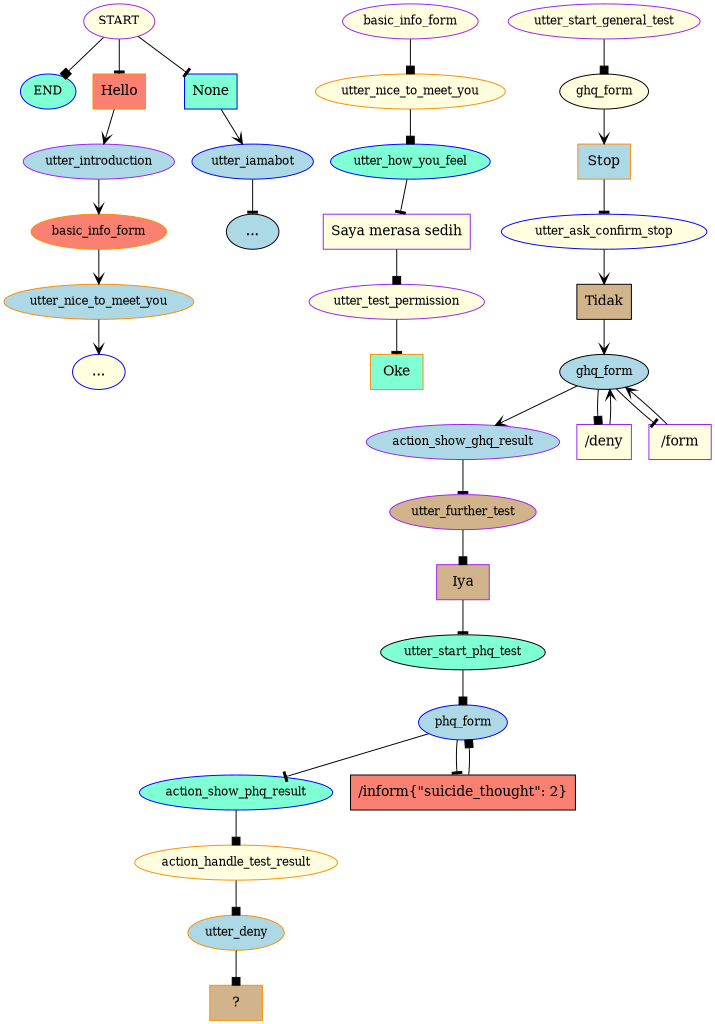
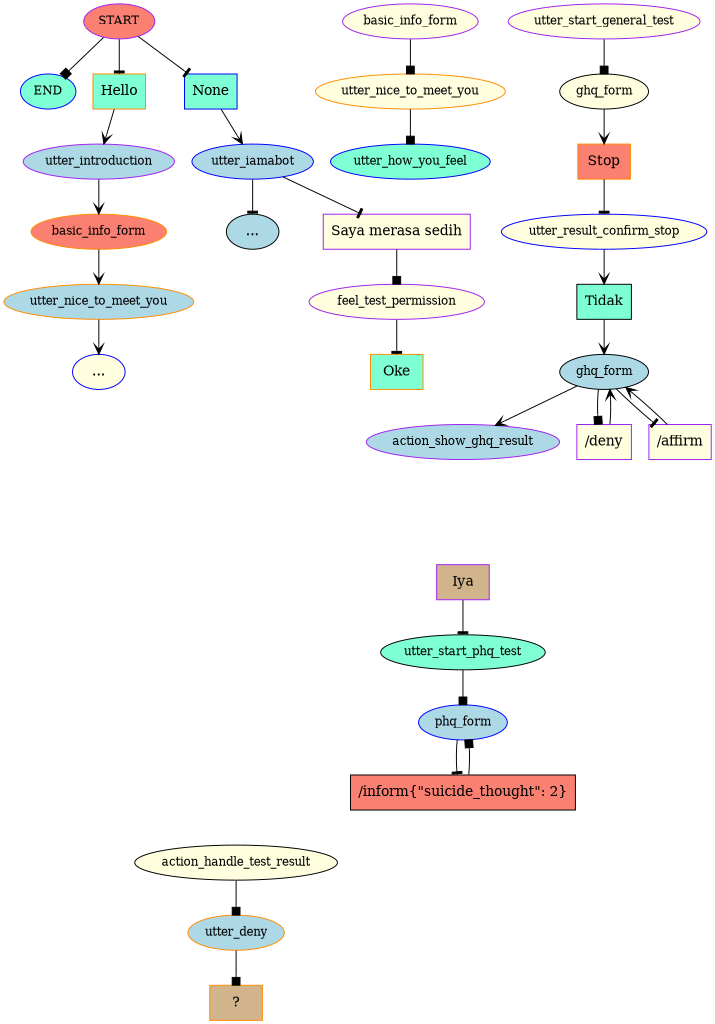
  digraph {
    node [color=purple fillcolor=lightyellow fontsize=12 style=filled]
    edge [arrowhead=box]
-   n1 [label=START]
+   n1 [fillcolor=salmon label=START]
    n2 [color=blue fillcolor=aquamarine label=END]
-   n3 [color=darkorange fillcolor=salmon label=Hello shape=rect fontsize=""]
+   n3 [color=darkorange fillcolor=aquamarine label=Hello shape=rect fontsize=""]
    n4 [color=blue fillcolor=aquamarine label=None shape=rect fontsize=""]
    n5 [fillcolor=lightblue label=utter_introduction]
    n6 [color=blue fillcolor=lightblue label=utter_iamabot]
    n7 [color=darkorange fillcolor=salmon label=basic_info_form]
    n8 [color=darkorange fillcolor=lightblue label=utter_nice_to_meet_you]
    n9 [color=blue label="..." fontsize=""]
    n10 [color=black fillcolor=lightblue label="..." fontsize=""]
    n11 [label=basic_info_form]
    n12 [color=darkorange label=utter_nice_to_meet_you]
    n13 [color=blue fillcolor=aquamarine label=utter_how_you_feel]
    n14 [label="Saya merasa sedih" shape=rect fontsize=""]
-   n15 [label=utter_test_permission]
+   n15 [label=feel_test_permission]
    n16 [color=darkorange fillcolor=aquamarine label=Oke shape=rect fontsize=""]
    n17 [label=utter_start_general_test]
    n18 [color=black label=ghq_form]
-   n19 [color=darkorange fillcolor=lightblue label=Stop shape=rect fontsize=""]
-   n20 [color=blue label=utter_ask_confirm_stop]
-   n21 [color=black fillcolor=tan label=Tidak shape=rect fontsize=""]
+   n19 [color=darkorange fillcolor=salmon label=Stop shape=rect fontsize=""]
+   n20 [color=blue label=utter_result_confirm_stop]
+   n21 [color=black fillcolor=aquamarine label=Tidak shape=rect fontsize=""]
    n22 [color=black fillcolor=lightblue label=ghq_form]
    n23 [fillcolor=lightblue label=action_show_ghq_result]
    n24 [label="/deny" shape=rect fontsize=""]
-   n25 [label="/form" shape=rect fontsize=""]
-   n26 [fillcolor=tan label=utter_further_test]
+   n25 [label="/affirm" shape=rect fontsize=""]
    n27 [fillcolor=tan label=Iya shape=rect fontsize=""]
    n28 [color=black fillcolor=aquamarine label=utter_start_phq_test]
    n29 [color=blue fillcolor=lightblue label=phq_form]
-   n30 [color=blue fillcolor=aquamarine label=action_show_phq_result]
    n31 [color=black fillcolor=salmon label="/inform{\"suicide_thought\": 2}" shape=rect fontsize=""]
-   n32 [color=darkorange label=action_handle_test_result]
+   n32 [color=black label=action_handle_test_result]
    n33 [color=darkorange fillcolor=lightblue label=utter_deny]
    n34 [color=darkorange fillcolor=tan label="  ?  " shape=rect fontsize=""]
    n1 -> n2
    n1 -> n3 [arrowhead=tee]
    n1 -> n4 [arrowhead=tee]
    n3 -> n5 [arrowhead=vee]
    n4 -> n6 [arrowhead=vee]
    n5 -> n7 [arrowhead=vee]
    n6 -> n10 [arrowhead=tee]
    n7 -> n8 [arrowhead=vee]
    n8 -> n9 [arrowhead=vee]
    n11 -> n12
    n12 -> n13
-   n13 -> n14 [arrowhead=tee]
+   n6 -> n14 [arrowhead=tee]
    n14 -> n15
    n15 -> n16 [arrowhead=tee]
    n17 -> n18
    n18 -> n19 [arrowhead=vee]
    n19 -> n20 [arrowhead=tee]
    n20 -> n21 [arrowhead=vee]
    n21 -> n22 [arrowhead=vee]
    n22 -> n23 [arrowhead=vee]
    n22 -> n24
    n22 -> n25 [arrowhead=tee]
-   n23 -> n26 [arrowhead=tee]
    n24 -> n22 [arrowhead=vee]
    n25 -> n22 [arrowhead=vee]
-   n26 -> n27
    n27 -> n28 [arrowhead=tee]
    n28 -> n29
-   n29 -> n30 [arrowhead=tee]
    n29 -> n31 [arrowhead=tee]
-   n30 -> n32
    n31 -> n29
    n32 -> n33
    n33 -> n34
  }
